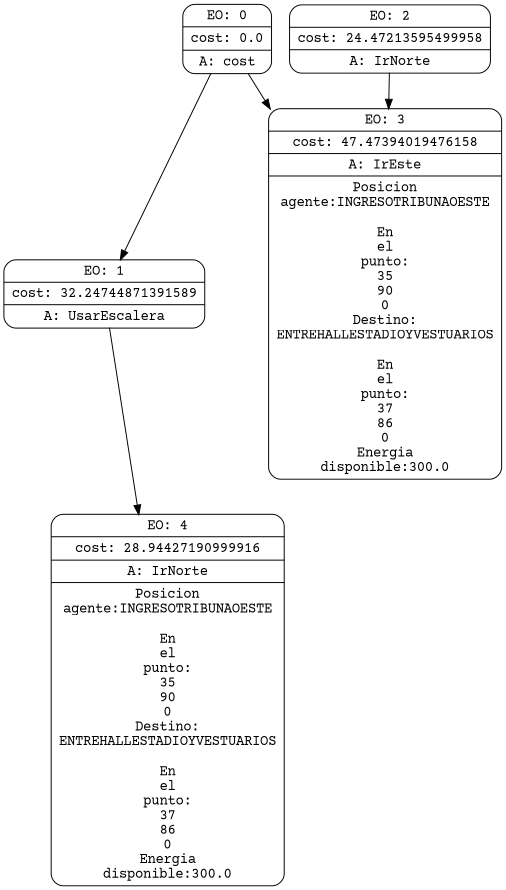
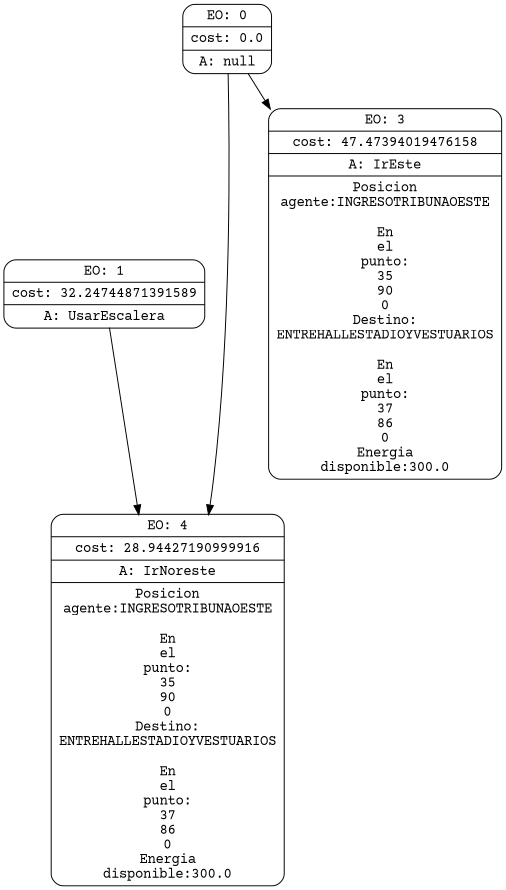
  digraph {
    fontname="Courier Prime"
    node [fontname="Courier Prime" shape=Mrecord]
    edge [fontname="Courier Prime"]
-   n1 [label="{EO: 0|cost: 0.0|A: cost}"]
+   n1 [label="{EO: 0|cost: 0.0|A: null}"]
    n2 [label="{EO: 1|cost: 32.24744871391589|A: UsarEscalera}"]
    n3 [label="{EO: 3|cost: 47.47394019476158|A: IrEste|Posicion\nagente:INGRESOTRIBUNAOESTE\n\nEn\nel\npunto:\n35\n90\n0\nDestino:\nENTREHALLESTADIOYVESTUARIOS\n\nEn\nel\npunto:\n37\n86\n0\nEnergia\ndisponible:300.0\n}"]
-   n4 [label="{EO: 4|cost: 28.94427190999916|A: IrNorte|Posicion\nagente:INGRESOTRIBUNAOESTE\n\nEn\nel\npunto:\n35\n90\n0\nDestino:\nENTREHALLESTADIOYVESTUARIOS\n\nEn\nel\npunto:\n37\n86\n0\nEnergia\ndisponible:300.0\n}"]
-   n5 [label="{EO: 2|cost: 24.47213595499958|A: IrNorte}"]
-   n1 -> n2
+   n4 [label="{EO: 4|cost: 28.94427190999916|A: IrNoreste|Posicion\nagente:INGRESOTRIBUNAOESTE\n\nEn\nel\npunto:\n35\n90\n0\nDestino:\nENTREHALLESTADIOYVESTUARIOS\n\nEn\nel\npunto:\n37\n86\n0\nEnergia\ndisponible:300.0\n}"]
+   n1 -> n4
    n1 -> n3
    n2 -> n4
-   n5 -> n3
  }
